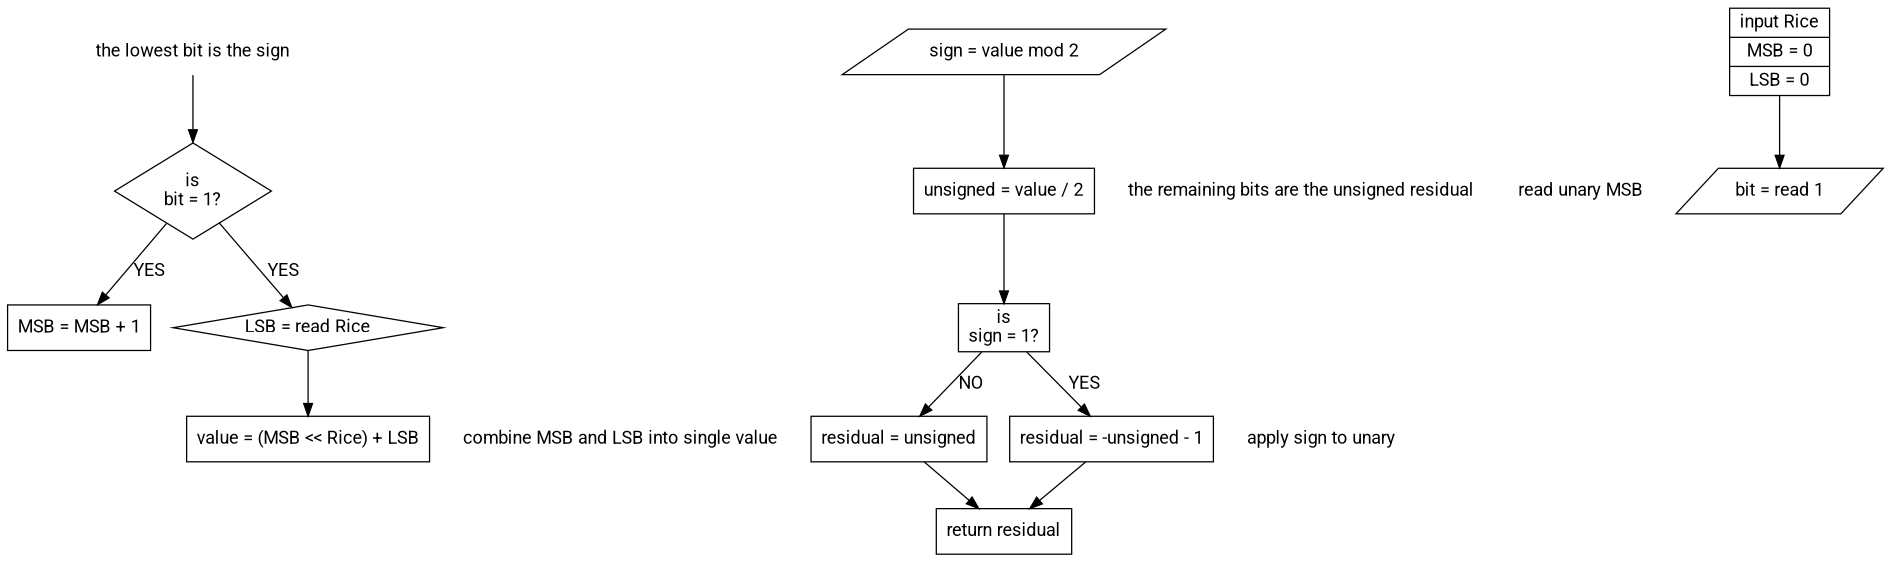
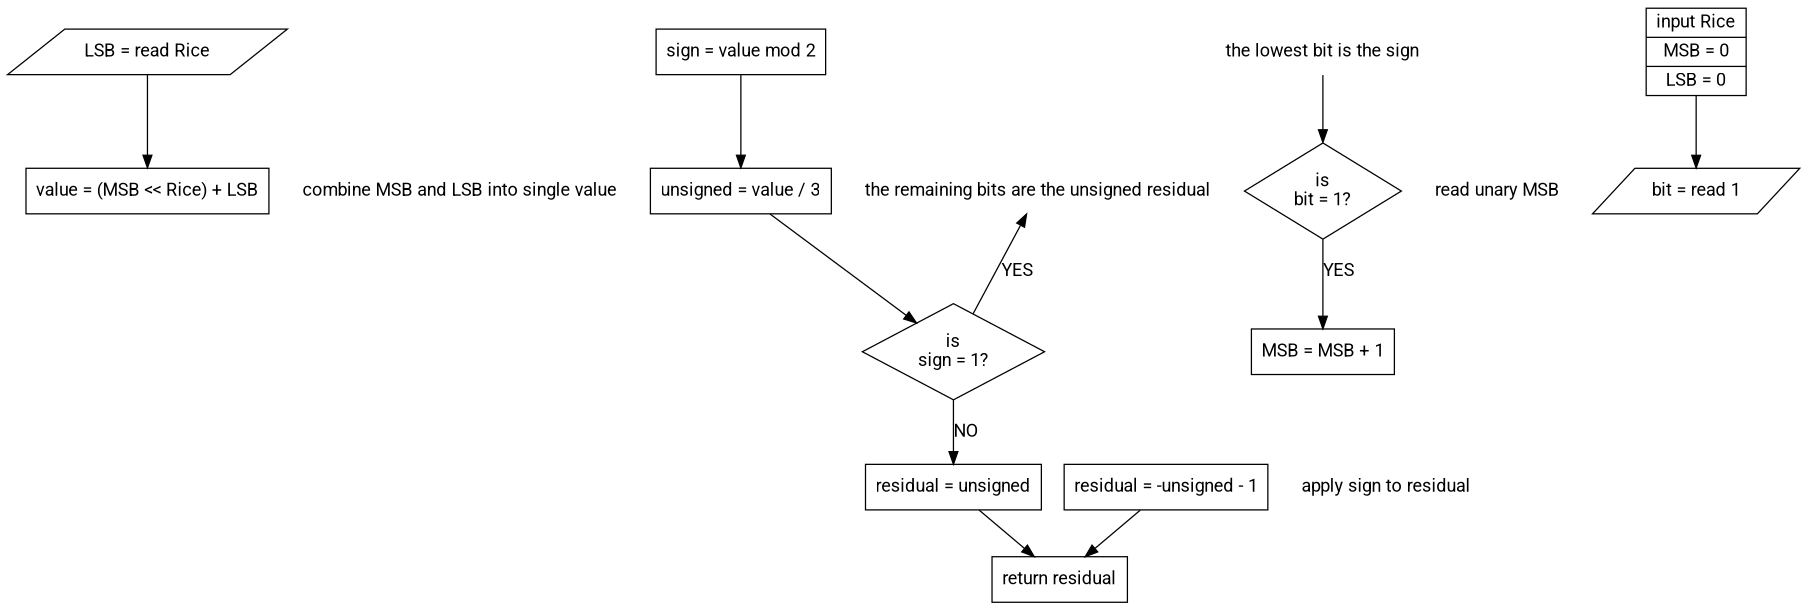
  digraph {
    fontname=Roboto
    node [fontname=Roboto shape=rect]
    edge [fontname=Roboto]
    n1 [label="value = (MSB << Rice) + LSB"]
    n2 [label="combine MSB and LSB into single value" shape=plaintext]
-   n3 [label="sign = value mod 2" shape=parallelogram]
+   n3 [label="sign = value mod 2"]
    n4 [label="the lowest bit is the sign" shape=plaintext]
-   n5 [label="unsigned = value / 2"]
+   n5 [label="unsigned = value / 3"]
    n6 [label="the remaining bits are the unsigned residual" shape=plaintext]
    n7 [label="residual = unsigned"]
    n8 [label="residual = -unsigned - 1"]
-   n9 [label="apply sign to unary" shape=plaintext]
+   n9 [label="apply sign to residual" shape=plaintext]
    n10 [label="is\nbit = 1?" shape=diamond]
    n11 [label="read unary MSB" shape=plaintext]
-   n12 [label="is\nsign = 1?" shape=box]
+   n12 [label="is\nsign = 1?" shape=diamond]
    n13 [label="return residual"]
    n14 [label="MSB = MSB + 1"]
-   n15 [label="LSB = read Rice" shape=diamond]
+   n15 [label="LSB = read Rice" shape=parallelogram]
    n16 [label="{input Rice|MSB = 0|LSB = 0}" shape=record]
    n17 [label="bit = read 1" shape=parallelogram]
    subgraph sub_1 {
      rank=same
      n1
      n2
    }
    subgraph sub_2 {
      rank=same
      n3
      n4
    }
    subgraph sub_3 {
      rank=same
      n5
      n6
    }
    subgraph sub_4 {
      rank=same
      n7
      n8
      n9
    }
    subgraph sub_5 {
      rank=same
      n10
      n11
    }
    n3 -> n5
    n4 -> n10
    n5 -> n12
    n7 -> n13
    n8 -> n13
    n10 -> n14 [label=YES]
-   n10 -> n15 [label=YES]
    n12 -> n7 [label=NO]
-   n12 -> n8 [label=YES]
+   n12 -> n6 [label=YES]
    n15 -> n1
    n16 -> n17
  }
